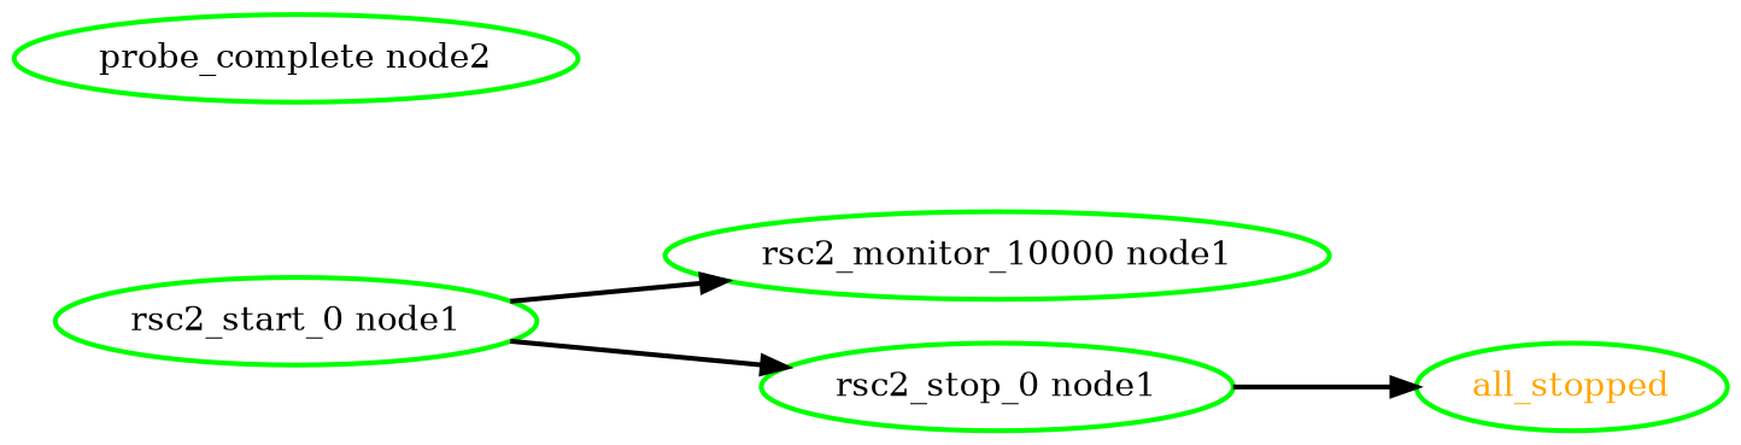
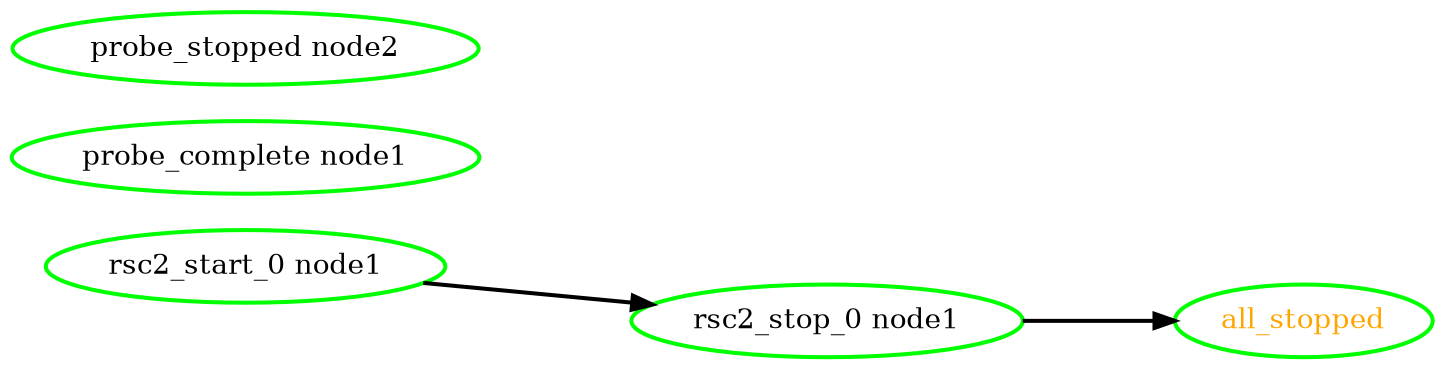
  digraph {
    rankdir=LR
    node [color=green fontcolor=black style=bold]
    edge [style=bold]
    all_stopped [fontcolor=orange]
-   "probe_complete node2"
+   "probe_complete node1"
+   "probe_complete node2" [label="probe_stopped node2"]
    "rsc2_start_0 node1"
-   "rsc2_monitor_10000 node1"
    "rsc2_stop_0 node1"
-   "rsc2_start_0 node1" -> "rsc2_monitor_10000 node1"
    "rsc2_start_0 node1" -> "rsc2_stop_0 node1"
    "rsc2_stop_0 node1" -> all_stopped
  }
